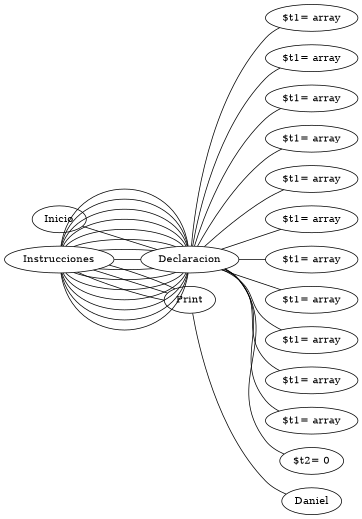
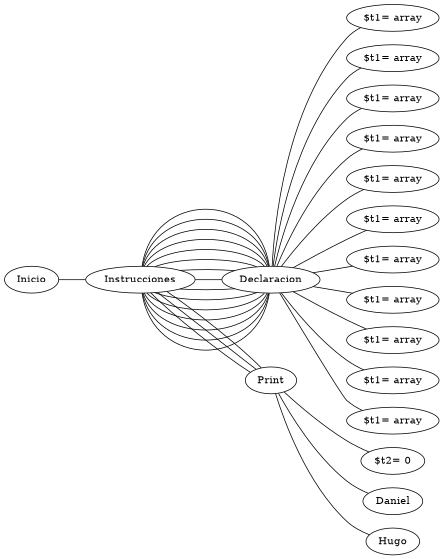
  graph {
    rankdir=LR
    n1 [label=Inicio]
    n2 [label=Instrucciones]
    n3 [label=Declaracion]
    n4 [label=Print]
    n5 [label="$t1= array"]
    n6 [label="$t1= array"]
    n7 [label="$t1= array"]
    n8 [label="$t1= array"]
    n9 [label="$t1= array"]
    n10 [label="$t1= array"]
    n11 [label="$t1= array"]
    n12 [label="$t1= array"]
    n13 [label="$t1= array"]
    n14 [label="$t1= array"]
    n15 [label="$t1= array"]
    n16 [label="$t2= 0"]
    n17 [label=Daniel]
-   n1 -- n3
+   n18 [label=Hugo]
+   n1 -- n2
    n2 -- n3
    n2 -- n3
    n2 -- n3
    n2 -- n3
    n2 -- n3
    n2 -- n3
    n2 -- n3
    n2 -- n3
    n2 -- n3
    n2 -- n3
    n2 -- n3
    n2 -- n3
    n2 -- n3
    n2 -- n3
    n2 -- n3
    n2 -- n4
    n2 -- n4
    n2 -- n4
    n3 -- n5
    n3 -- n6
    n3 -- n7
    n3 -- n8
    n3 -- n9
    n3 -- n10
    n3 -- n11
    n3 -- n12
    n3 -- n13
    n3 -- n14
    n3 -- n15
-   n3 -- n16
+   n4 -- n16
    n4 -- n17
+   n4 -- n18
  }
